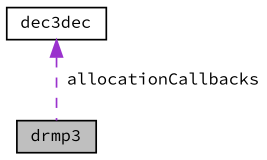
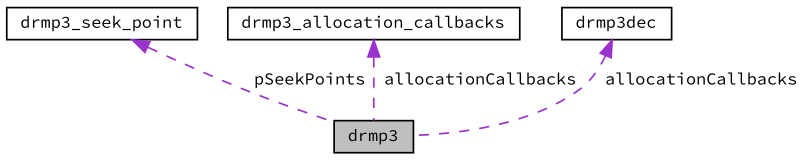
  digraph {
    fontname="Source Code Pro"
    node [color=black fillcolor=white fontname="Source Code Pro" fontsize=10 shape=record style=filled]
    edge [color=darkorchid3 dir=back fontname="Source Code Pro" fontsize=10 labelfontname=Helvetica labelfontsize=10 style=dashed]
    n1 [fillcolor=grey75 fontcolor=black height=0.2 label=drmp3 width=0.4]
-   n4 [height=0.2 label=dec3dec width=0.4]
+   n2 [height=0.2 label=drmp3_seek_point width=0.4]
+   n3 [height=0.2 label=drmp3_allocation_callbacks width=0.4]
+   n4 [height=0.2 label=drmp3dec width=0.4]
+   n2 -> n1 [label=" pSeekPoints"]
+   n3 -> n1 [label=" allocationCallbacks"]
    n4 -> n1 [label=" allocationCallbacks"]
  }
